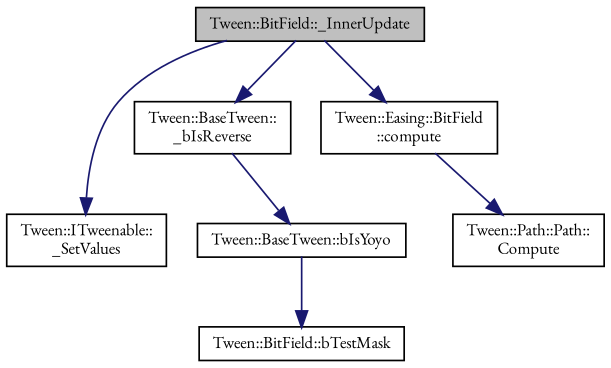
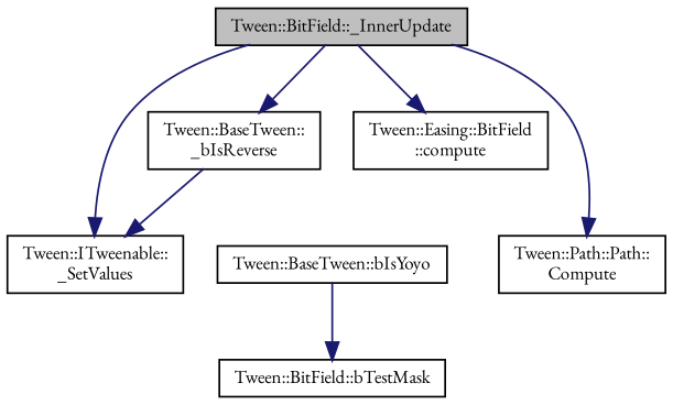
  digraph {
    fontname="EB Garamond"
    rankdir=TB
    node [color=black fontname="EB Garamond" fontsize=10 shape=record]
    edge [color=midnightblue fontname="EB Garamond" fontsize=10 labelfontname=FreeSans labelfontsize=10 style=solid]
    n1 [fillcolor=grey75 fontcolor=black height=0.2 label="Tween::BitField::_InnerUpdate" style=filled width=0.4]
    n2 [height=0.2 label="Tween::BaseTween::\l_bIsReverse" width=0.4]
    n3 [height=0.2 label="Tween::ITweenable::\l_SetValues" width=0.4]
    n4 [height=0.2 label="Tween::Easing::BitField\l::compute" width=0.4]
    n5 [height=0.2 label="Tween::Path::Path::\lCompute" width=0.4]
    n6 [height=0.2 label="Tween::BaseTween::bIsYoyo" width=0.4]
    n7 [height=0.2 label="Tween::BitField::bTestMask" width=0.4]
    n1 -> n2
    n1 -> n3
    n1 -> n4
-   n4 -> n5
-   n2 -> n6
+   n1 -> n5
+   n2 -> n3
    n6 -> n7
  }
